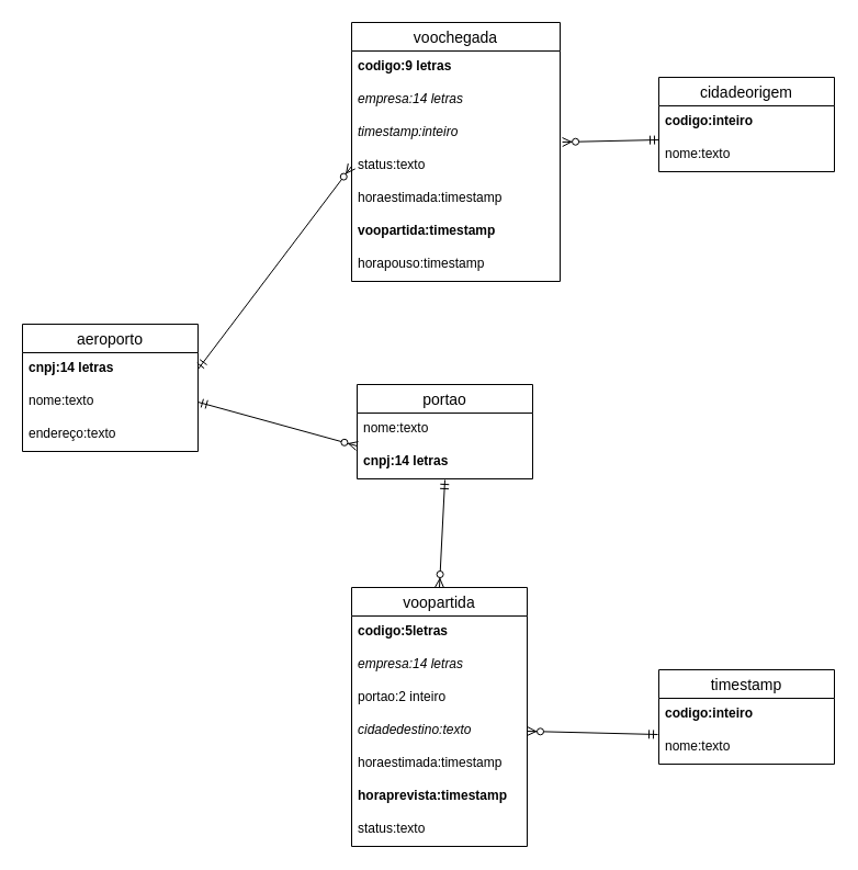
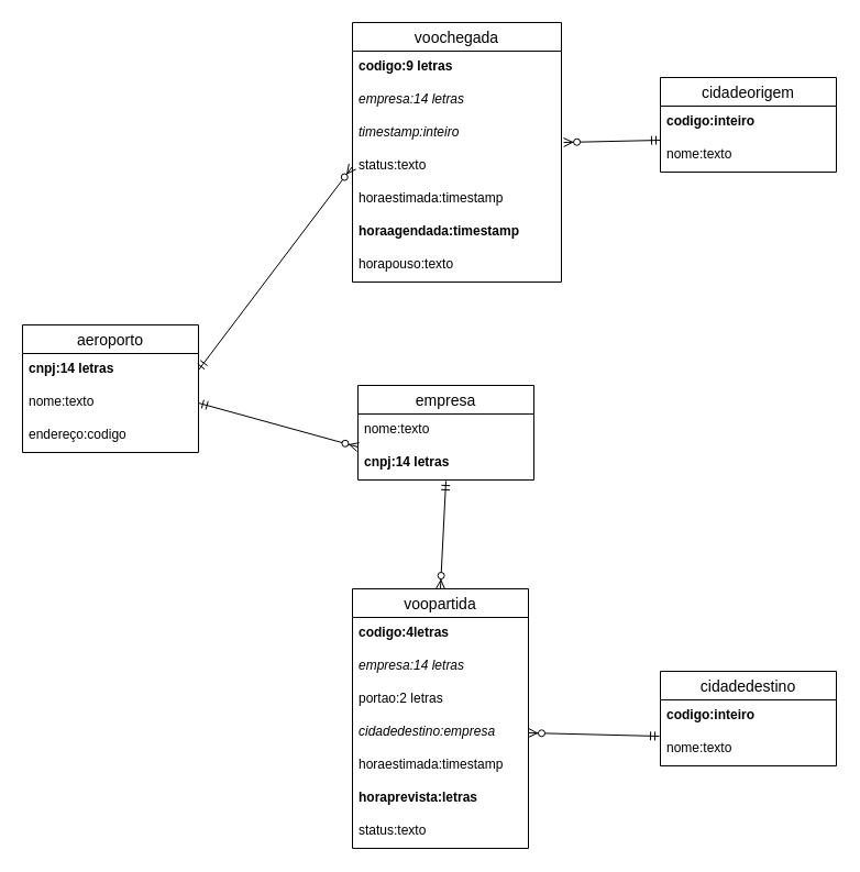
  <mxCell id="0" />
  <mxCell id="1" parent="0" />
  <mxCell id="2" value="aeroporto" style="swimlane;fontStyle=0;childLayout=stackLayout;horizontal=1;startSize=26;horizontalStack=0;resizeParent=1;resizeParentMax=0;resizeLast=0;collapsible=1;marginBottom=0;align=center;fontSize=14;" vertex="1" parent="1"><mxGeometry x="20" y="295" width="160" height="116" as="geometry" /></mxCell>
  <mxCell id="3" value="cnpj:14 letras" style="text;strokeColor=none;fillColor=none;spacingLeft=4;spacingRight=4;overflow=hidden;rotatable=0;points=[[0,0.5],[1,0.5]];portConstraint=eastwest;fontSize=12;fontStyle=1" vertex="1" parent="2"><mxGeometry y="26" width="160" height="30" as="geometry" /></mxCell>
  <mxCell id="4" value="nome:texto" style="text;strokeColor=none;fillColor=none;spacingLeft=4;spacingRight=4;overflow=hidden;rotatable=0;points=[[0,0.5],[1,0.5]];portConstraint=eastwest;fontSize=12;" vertex="1" parent="2"><mxGeometry y="56" width="160" height="30" as="geometry" /></mxCell>
- <mxCell id="5" value="endereço:texto" style="text;strokeColor=none;fillColor=none;spacingLeft=4;spacingRight=4;overflow=hidden;rotatable=0;points=[[0,0.5],[1,0.5]];portConstraint=eastwest;fontSize=12;" vertex="1" parent="2"><mxGeometry y="86" width="160" height="30" as="geometry" /></mxCell>
- <mxCell id="6" value="portao" style="swimlane;fontStyle=0;childLayout=stackLayout;horizontal=1;startSize=26;horizontalStack=0;resizeParent=1;resizeParentMax=0;resizeLast=0;collapsible=1;marginBottom=0;align=center;fontSize=14;" vertex="1" parent="1"><mxGeometry x="325" y="350" width="160" height="86" as="geometry" /></mxCell>
+ <mxCell id="5" value="endereço:codigo" style="text;strokeColor=none;fillColor=none;spacingLeft=4;spacingRight=4;overflow=hidden;rotatable=0;points=[[0,0.5],[1,0.5]];portConstraint=eastwest;fontSize=12;" vertex="1" parent="2"><mxGeometry y="86" width="160" height="30" as="geometry" /></mxCell>
+ <mxCell id="6" value="empresa" style="swimlane;fontStyle=0;childLayout=stackLayout;horizontal=1;startSize=26;horizontalStack=0;resizeParent=1;resizeParentMax=0;resizeLast=0;collapsible=1;marginBottom=0;align=center;fontSize=14;" vertex="1" parent="1"><mxGeometry x="325" y="350" width="160" height="86" as="geometry" /></mxCell>
  <mxCell id="7" value="nome:texto" style="text;strokeColor=none;fillColor=none;spacingLeft=4;spacingRight=4;overflow=hidden;rotatable=0;points=[[0,0.5],[1,0.5]];portConstraint=eastwest;fontSize=12;" vertex="1" parent="6"><mxGeometry y="26" width="160" height="30" as="geometry" /></mxCell>
  <mxCell id="8" value="cnpj:14 letras" style="text;strokeColor=none;fillColor=none;spacingLeft=4;spacingRight=4;overflow=hidden;rotatable=0;points=[[0,0.5],[1,0.5]];portConstraint=eastwest;fontSize=12;fontStyle=1" vertex="1" parent="6"><mxGeometry y="56" width="160" height="30" as="geometry" /></mxCell>
  <mxCell id="9" value="voochegada" style="swimlane;fontStyle=0;childLayout=stackLayout;horizontal=1;startSize=26;horizontalStack=0;resizeParent=1;resizeParentMax=0;resizeLast=0;collapsible=1;marginBottom=0;align=center;fontSize=14;" vertex="1" parent="1"><mxGeometry x="320" y="20" width="190" height="236" as="geometry" /></mxCell>
  <mxCell id="10" value="codigo:9 letras" style="text;strokeColor=none;fillColor=none;spacingLeft=4;spacingRight=4;overflow=hidden;rotatable=0;points=[[0,0.5],[1,0.5]];portConstraint=eastwest;fontSize=12;fontStyle=1" vertex="1" parent="9"><mxGeometry y="26" width="190" height="30" as="geometry" /></mxCell>
  <mxCell id="11" value="empresa:14 letras" style="text;strokeColor=none;fillColor=none;spacingLeft=4;spacingRight=4;overflow=hidden;rotatable=0;points=[[0,0.5],[1,0.5]];portConstraint=eastwest;fontSize=12;fontStyle=2" vertex="1" parent="9"><mxGeometry y="56" width="190" height="30" as="geometry" /></mxCell>
  <mxCell id="12" value="timestamp:inteiro" style="text;strokeColor=none;fillColor=none;spacingLeft=4;spacingRight=4;overflow=hidden;rotatable=0;points=[[0,0.5],[1,0.5]];portConstraint=eastwest;fontSize=12;fontStyle=2" vertex="1" parent="9"><mxGeometry y="86" width="190" height="30" as="geometry" /></mxCell>
  <mxCell id="13" value="status:texto" style="text;strokeColor=none;fillColor=none;spacingLeft=4;spacingRight=4;overflow=hidden;rotatable=0;points=[[0,0.5],[1,0.5]];portConstraint=eastwest;fontSize=12;" vertex="1" parent="9"><mxGeometry y="116" width="190" height="30" as="geometry" /></mxCell>
  <mxCell id="14" value="horaestimada:timestamp" style="text;strokeColor=none;fillColor=none;spacingLeft=4;spacingRight=4;overflow=hidden;rotatable=0;points=[[0,0.5],[1,0.5]];portConstraint=eastwest;fontSize=12;" vertex="1" parent="9"><mxGeometry y="146" width="190" height="30" as="geometry" /></mxCell>
- <mxCell id="15" value="voopartida:timestamp" style="text;strokeColor=none;fillColor=none;spacingLeft=4;spacingRight=4;overflow=hidden;rotatable=0;points=[[0,0.5],[1,0.5]];portConstraint=eastwest;fontSize=12;fontStyle=1" vertex="1" parent="9"><mxGeometry y="176" width="190" height="30" as="geometry" /></mxCell>
- <mxCell id="16" value="horapouso:timestamp" style="text;strokeColor=none;fillColor=none;spacingLeft=4;spacingRight=4;overflow=hidden;rotatable=0;points=[[0,0.5],[1,0.5]];portConstraint=eastwest;fontSize=12;" vertex="1" parent="9"><mxGeometry y="206" width="190" height="30" as="geometry" /></mxCell>
+ <mxCell id="15" value="horaagendada:timestamp" style="text;strokeColor=none;fillColor=none;spacingLeft=4;spacingRight=4;overflow=hidden;rotatable=0;points=[[0,0.5],[1,0.5]];portConstraint=eastwest;fontSize=12;fontStyle=1" vertex="1" parent="9"><mxGeometry y="176" width="190" height="30" as="geometry" /></mxCell>
+ <mxCell id="16" value="horapouso:texto" style="text;strokeColor=none;fillColor=none;spacingLeft=4;spacingRight=4;overflow=hidden;rotatable=0;points=[[0,0.5],[1,0.5]];portConstraint=eastwest;fontSize=12;" vertex="1" parent="9"><mxGeometry y="206" width="190" height="30" as="geometry" /></mxCell>
  <mxCell id="17" value="voopartida" style="swimlane;fontStyle=0;childLayout=stackLayout;horizontal=1;startSize=26;horizontalStack=0;resizeParent=1;resizeParentMax=0;resizeLast=0;collapsible=1;marginBottom=0;align=center;fontSize=14;" vertex="1" parent="1"><mxGeometry x="320" y="535" width="160" height="236" as="geometry" /></mxCell>
- <mxCell id="18" value="codigo:5letras" style="text;strokeColor=none;fillColor=none;spacingLeft=4;spacingRight=4;overflow=hidden;rotatable=0;points=[[0,0.5],[1,0.5]];portConstraint=eastwest;fontSize=12;fontStyle=1" vertex="1" parent="17"><mxGeometry y="26" width="160" height="30" as="geometry" /></mxCell>
+ <mxCell id="18" value="codigo:4letras" style="text;strokeColor=none;fillColor=none;spacingLeft=4;spacingRight=4;overflow=hidden;rotatable=0;points=[[0,0.5],[1,0.5]];portConstraint=eastwest;fontSize=12;fontStyle=1" vertex="1" parent="17"><mxGeometry y="26" width="160" height="30" as="geometry" /></mxCell>
  <mxCell id="19" value="empresa:14 letras" style="text;strokeColor=none;fillColor=none;spacingLeft=4;spacingRight=4;overflow=hidden;rotatable=0;points=[[0,0.5],[1,0.5]];portConstraint=eastwest;fontSize=12;fontStyle=2" vertex="1" parent="17"><mxGeometry y="56" width="160" height="30" as="geometry" /></mxCell>
- <mxCell id="20" value="portao:2 inteiro" style="text;strokeColor=none;fillColor=none;spacingLeft=4;spacingRight=4;overflow=hidden;rotatable=0;points=[[0,0.5],[1,0.5]];portConstraint=eastwest;fontSize=12;" vertex="1" parent="17"><mxGeometry y="86" width="160" height="30" as="geometry" /></mxCell>
- <mxCell id="21" value="cidadedestino:texto" style="text;strokeColor=none;fillColor=none;spacingLeft=4;spacingRight=4;overflow=hidden;rotatable=0;points=[[0,0.5],[1,0.5]];portConstraint=eastwest;fontSize=12;fontStyle=2" vertex="1" parent="17"><mxGeometry y="116" width="160" height="30" as="geometry" /></mxCell>
+ <mxCell id="20" value="portao:2 letras" style="text;strokeColor=none;fillColor=none;spacingLeft=4;spacingRight=4;overflow=hidden;rotatable=0;points=[[0,0.5],[1,0.5]];portConstraint=eastwest;fontSize=12;" vertex="1" parent="17"><mxGeometry y="86" width="160" height="30" as="geometry" /></mxCell>
+ <mxCell id="21" value="cidadedestino:empresa" style="text;strokeColor=none;fillColor=none;spacingLeft=4;spacingRight=4;overflow=hidden;rotatable=0;points=[[0,0.5],[1,0.5]];portConstraint=eastwest;fontSize=12;fontStyle=2" vertex="1" parent="17"><mxGeometry y="116" width="160" height="30" as="geometry" /></mxCell>
  <mxCell id="22" value="horaestimada:timestamp" style="text;strokeColor=none;fillColor=none;spacingLeft=4;spacingRight=4;overflow=hidden;rotatable=0;points=[[0,0.5],[1,0.5]];portConstraint=eastwest;fontSize=12;" vertex="1" parent="17"><mxGeometry y="146" width="160" height="30" as="geometry" /></mxCell>
- <mxCell id="23" value="horaprevista:timestamp" style="text;strokeColor=none;fillColor=none;spacingLeft=4;spacingRight=4;overflow=hidden;rotatable=0;points=[[0,0.5],[1,0.5]];portConstraint=eastwest;fontSize=12;fontStyle=1" vertex="1" parent="17"><mxGeometry y="176" width="160" height="30" as="geometry" /></mxCell>
+ <mxCell id="23" value="horaprevista:letras" style="text;strokeColor=none;fillColor=none;spacingLeft=4;spacingRight=4;overflow=hidden;rotatable=0;points=[[0,0.5],[1,0.5]];portConstraint=eastwest;fontSize=12;fontStyle=1" vertex="1" parent="17"><mxGeometry y="176" width="160" height="30" as="geometry" /></mxCell>
  <mxCell id="24" value="status:texto" style="text;strokeColor=none;fillColor=none;spacingLeft=4;spacingRight=4;overflow=hidden;rotatable=0;points=[[0,0.5],[1,0.5]];portConstraint=eastwest;fontSize=12;" vertex="1" parent="17"><mxGeometry y="206" width="160" height="30" as="geometry" /></mxCell>
  <mxCell id="25" value="cidadeorigem" style="swimlane;fontStyle=0;childLayout=stackLayout;horizontal=1;startSize=26;horizontalStack=0;resizeParent=1;resizeParentMax=0;resizeLast=0;collapsible=1;marginBottom=0;align=center;fontSize=14;" vertex="1" parent="1"><mxGeometry x="600" y="70" width="160" height="86" as="geometry" /></mxCell>
  <mxCell id="26" value="codigo:inteiro" style="text;strokeColor=none;fillColor=none;spacingLeft=4;spacingRight=4;overflow=hidden;rotatable=0;points=[[0,0.5],[1,0.5]];portConstraint=eastwest;fontSize=12;fontStyle=1" vertex="1" parent="25"><mxGeometry y="26" width="160" height="30" as="geometry" /></mxCell>
  <mxCell id="27" value="nome:texto" style="text;strokeColor=none;fillColor=none;spacingLeft=4;spacingRight=4;overflow=hidden;rotatable=0;points=[[0,0.5],[1,0.5]];portConstraint=eastwest;fontSize=12;" vertex="1" parent="25"><mxGeometry y="56" width="160" height="30" as="geometry" /></mxCell>
- <mxCell id="28" value="timestamp" style="swimlane;fontStyle=0;childLayout=stackLayout;horizontal=1;startSize=26;horizontalStack=0;resizeParent=1;resizeParentMax=0;resizeLast=0;collapsible=1;marginBottom=0;align=center;fontSize=14;" vertex="1" parent="1"><mxGeometry x="600" y="610" width="160" height="86" as="geometry" /></mxCell>
+ <mxCell id="28" value="cidadedestino" style="swimlane;fontStyle=0;childLayout=stackLayout;horizontal=1;startSize=26;horizontalStack=0;resizeParent=1;resizeParentMax=0;resizeLast=0;collapsible=1;marginBottom=0;align=center;fontSize=14;" vertex="1" parent="1"><mxGeometry x="600" y="610" width="160" height="86" as="geometry" /></mxCell>
  <mxCell id="29" value="codigo:inteiro" style="text;strokeColor=none;fillColor=none;spacingLeft=4;spacingRight=4;overflow=hidden;rotatable=0;points=[[0,0.5],[1,0.5]];portConstraint=eastwest;fontSize=12;fontStyle=1" vertex="1" parent="28"><mxGeometry y="26" width="160" height="30" as="geometry" /></mxCell>
  <mxCell id="30" value="nome:texto" style="text;strokeColor=none;fillColor=none;spacingLeft=4;spacingRight=4;overflow=hidden;rotatable=0;points=[[0,0.5],[1,0.5]];portConstraint=eastwest;fontSize=12;" vertex="1" parent="28"><mxGeometry y="56" width="160" height="30" as="geometry" /></mxCell>
  <mxCell id="31" value="" style="fontSize=12;html=1;endArrow=ERzeroToMany;endFill=1;entryX=0;entryY=0.5;entryDx=0;entryDy=0;exitX=1;exitY=0.5;exitDx=0;exitDy=0;startArrow=ERmandOne;startFill=0;" edge="1" parent="1" source="3" target="13"><mxGeometry width="100" height="100" relative="1" as="geometry"><mxPoint x="190" y="360" as="sourcePoint" /><mxPoint x="280" y="40" as="targetPoint" /></mxGeometry></mxCell>
  <mxCell id="32" value="" style="fontSize=12;html=1;endArrow=ERzeroToMany;endFill=1;entryX=0;entryY=0;entryDx=0;entryDy=0;exitX=1;exitY=0.5;exitDx=0;exitDy=0;startArrow=ERmandOne;startFill=0;entryPerimeter=0;" edge="1" parent="1" source="4" target="8"><mxGeometry width="100" height="100" relative="1" as="geometry"><mxPoint x="190" y="346" as="sourcePoint" /><mxPoint x="320" y="161" as="targetPoint" /></mxGeometry></mxCell>
  <mxCell id="33" value="" style="fontSize=12;html=1;endArrow=ERzeroToMany;endFill=1;entryX=1.011;entryY=0.767;entryDx=0;entryDy=0;exitX=0;exitY=0.033;exitDx=0;exitDy=0;startArrow=ERmandOne;startFill=0;exitPerimeter=0;entryPerimeter=0;" edge="1" parent="1" source="27" target="12"><mxGeometry width="100" height="100" relative="1" as="geometry"><mxPoint x="190" y="346" as="sourcePoint" /><mxPoint x="320" y="161" as="targetPoint" /></mxGeometry></mxCell>
  <mxCell id="34" value="" style="fontSize=12;html=1;endArrow=ERzeroToMany;endFill=1;entryX=1;entryY=0.5;entryDx=0;entryDy=0;exitX=-0.006;exitY=0.1;exitDx=0;exitDy=0;startArrow=ERmandOne;startFill=0;exitPerimeter=0;" edge="1" parent="1" source="30" target="21"><mxGeometry width="100" height="100" relative="1" as="geometry"><mxPoint x="557.91" y="550" as="sourcePoint" /><mxPoint x="470" y="552.02" as="targetPoint" /></mxGeometry></mxCell>
  <mxCell id="35" value="" style="fontSize=12;html=1;endArrow=ERzeroToMany;endFill=1;entryX=0.5;entryY=0;entryDx=0;entryDy=0;exitX=0.5;exitY=1.033;exitDx=0;exitDy=0;startArrow=ERmandOne;startFill=0;exitPerimeter=0;" edge="1" parent="1" source="8" target="17"><mxGeometry width="100" height="100" relative="1" as="geometry"><mxPoint x="200" y="386" as="sourcePoint" /><mxPoint x="330" y="426" as="targetPoint" /></mxGeometry></mxCell>
